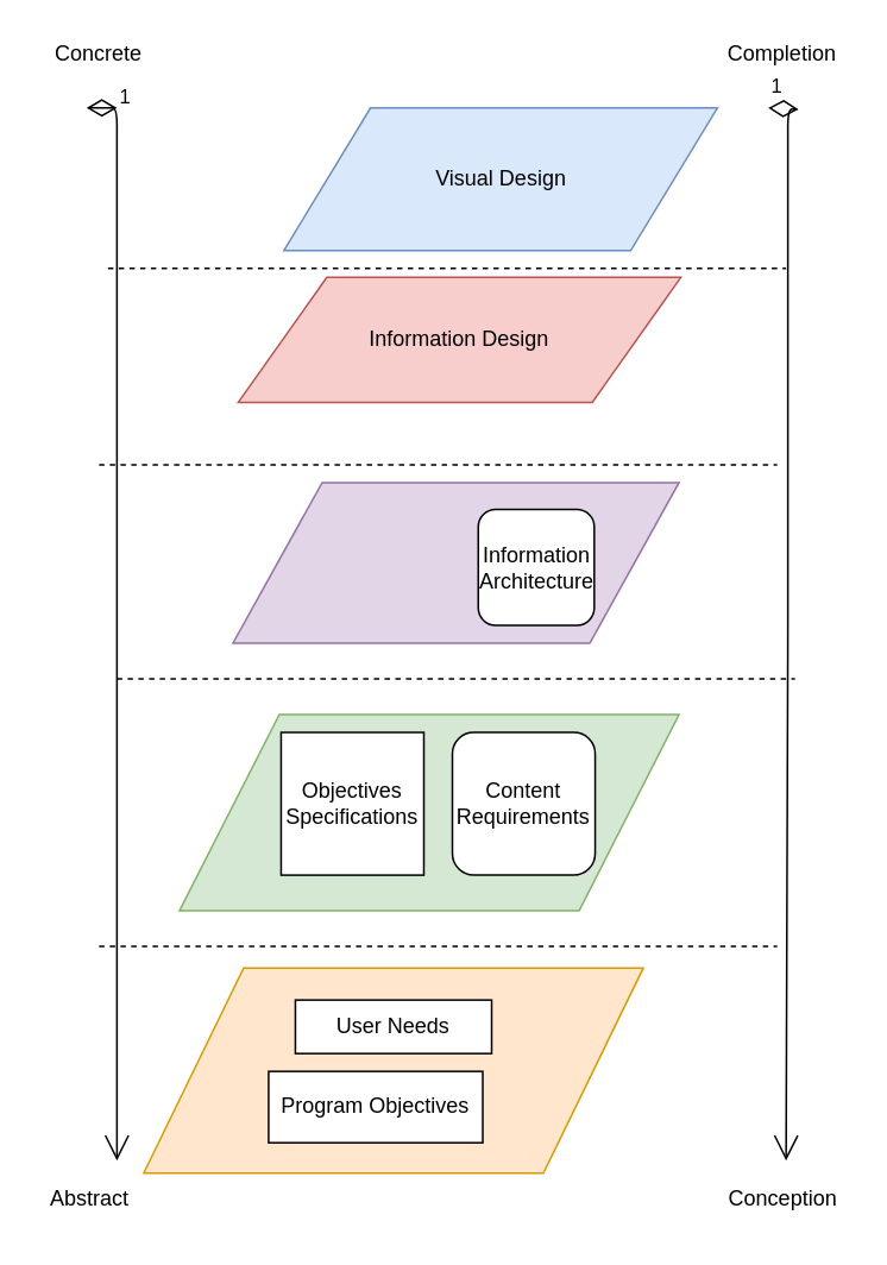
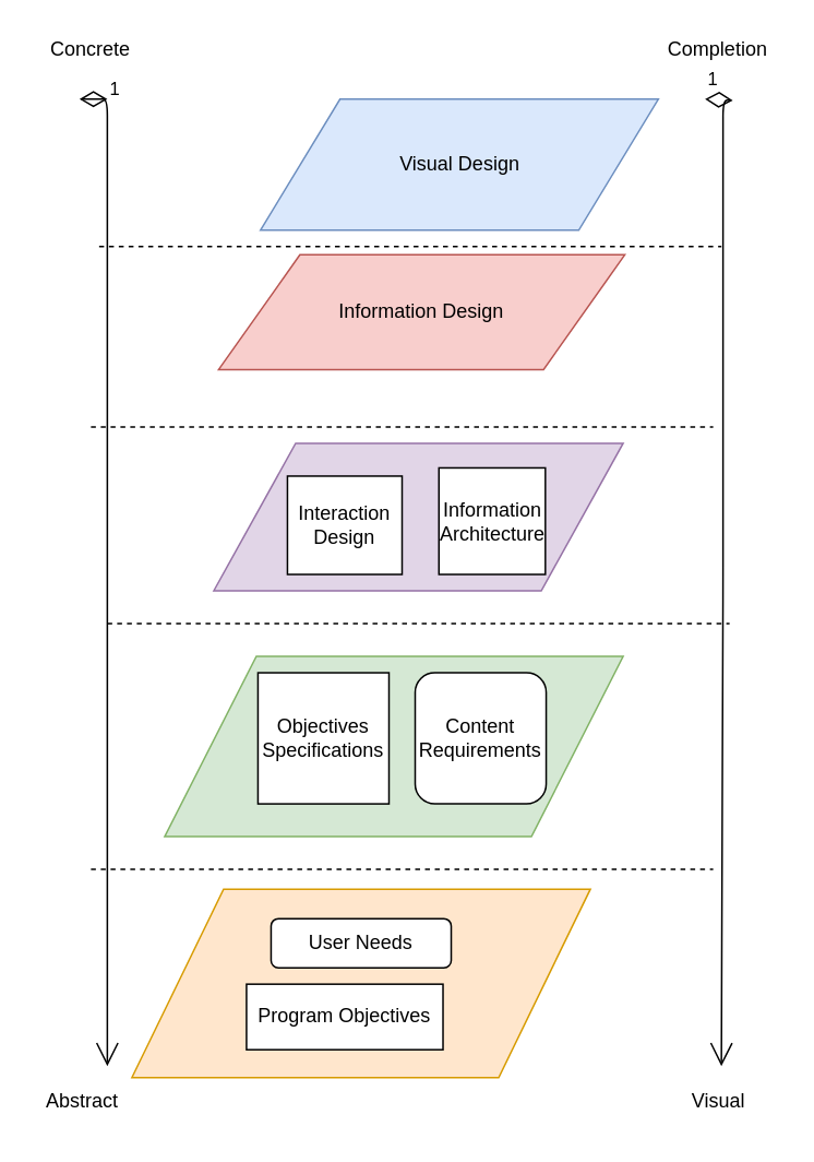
  <mxCell id="0" />
  <mxCell id="1" parent="0" />
  <mxCell id="2" value="Information Design" style="shape=parallelogram;perimeter=parallelogramPerimeter;whiteSpace=wrap;html=1;fillColor=#f8cecc;strokeColor=#b85450;" vertex="1" parent="1"><mxGeometry x="133" y="155" width="248" height="70" as="geometry" /></mxCell>
  <mxCell id="3" value="" style="shape=parallelogram;perimeter=parallelogramPerimeter;whiteSpace=wrap;html=1;fillColor=#e1d5e7;strokeColor=#9673a6;" vertex="1" parent="1"><mxGeometry x="130" y="270" width="250" height="90" as="geometry" /></mxCell>
  <mxCell id="4" value="" style="shape=parallelogram;perimeter=parallelogramPerimeter;whiteSpace=wrap;html=1;fillColor=#d5e8d4;strokeColor=#82b366;" vertex="1" parent="1"><mxGeometry x="100" y="400" width="280" height="110" as="geometry" /></mxCell>
  <mxCell id="5" value="" style="shape=parallelogram;perimeter=parallelogramPerimeter;whiteSpace=wrap;html=1;fillColor=#ffe6cc;strokeColor=#d79b00;" vertex="1" parent="1"><mxGeometry x="80" y="542" width="280" height="115" as="geometry" /></mxCell>
  <mxCell id="6" value="Visual Design" style="shape=parallelogram;perimeter=parallelogramPerimeter;whiteSpace=wrap;html=1;fontFamily=Helvetica;fillColor=#dae8fc;strokeColor=#6c8ebf;" vertex="1" parent="1"><mxGeometry x="158.5" y="60" width="243" height="80" as="geometry" /></mxCell>
- <mxCell id="8" value="Information Architecture" style="whiteSpace=wrap;html=1;aspect=fixed;fontFamily=Helvetica;rounded=1;" vertex="1" parent="1"><mxGeometry x="267.5" y="285" width="65" height="65" as="geometry" /></mxCell>
+ <mxCell id="7" value="Interaction&lt;br&gt;Design&lt;br&gt;" style="rounded=0;whiteSpace=wrap;html=1;fontFamily=Helvetica;" vertex="1" parent="1"><mxGeometry x="175" y="290" width="70" height="60" as="geometry" /></mxCell>
+ <mxCell id="8" value="Information Architecture" style="whiteSpace=wrap;html=1;aspect=fixed;fontFamily=Helvetica;" vertex="1" parent="1"><mxGeometry x="267.5" y="285" width="65" height="65" as="geometry" /></mxCell>
  <mxCell id="9" value="Objectives Specifications" style="whiteSpace=wrap;html=1;aspect=fixed;fontFamily=Helvetica;" vertex="1" parent="1"><mxGeometry x="157" y="410" width="80" height="80" as="geometry" /></mxCell>
  <mxCell id="10" value="Content Requirements" style="whiteSpace=wrap;html=1;aspect=fixed;fontFamily=Helvetica;rounded=1;" vertex="1" parent="1"><mxGeometry x="253" y="410" width="80" height="80" as="geometry" /></mxCell>
- <mxCell id="11" value="User Needs" style="rounded=0;whiteSpace=wrap;html=1;fontFamily=Helvetica;" vertex="1" parent="1"><mxGeometry x="165" y="560" width="110" height="30" as="geometry" /></mxCell>
+ <mxCell id="11" value="User Needs" style="whiteSpace=wrap;html=1;fontFamily=Helvetica;rounded=1;" vertex="1" parent="1"><mxGeometry x="165" y="560" width="110" height="30" as="geometry" /></mxCell>
  <mxCell id="12" value="Program Objectives" style="rounded=0;whiteSpace=wrap;html=1;fontFamily=Helvetica;" vertex="1" parent="1"><mxGeometry x="150" y="600" width="120" height="40" as="geometry" /></mxCell>
  <mxCell id="13" value="1" style="endArrow=open;html=1;endSize=12;startArrow=diamondThin;startSize=14;startFill=0;edgeStyle=orthogonalEdgeStyle;align=left;verticalAlign=bottom;fontFamily=Helvetica;" edge="1" parent="1"><mxGeometry x="-1" y="3" relative="1" as="geometry"><mxPoint x="65" y="60" as="sourcePoint" /><mxPoint x="65" y="650" as="targetPoint" /><Array as="points"><mxPoint x="55" y="60" /><mxPoint x="65" y="60" /></Array></mxGeometry></mxCell>
  <mxCell id="14" value="1" style="endArrow=open;html=1;endSize=12;startArrow=diamondThin;startSize=14;startFill=0;edgeStyle=orthogonalEdgeStyle;align=left;verticalAlign=bottom;fontFamily=Helvetica;" edge="1" parent="1"><mxGeometry x="-1" y="3" relative="1" as="geometry"><mxPoint x="430" y="60" as="sourcePoint" /><mxPoint x="440" y="650" as="targetPoint" /></mxGeometry></mxCell>
  <mxCell id="15" value="" style="endArrow=none;dashed=1;html=1;fontFamily=Helvetica;" edge="1" parent="1"><mxGeometry width="50" height="50" relative="1" as="geometry"><mxPoint x="60" y="150" as="sourcePoint" /><mxPoint x="440" y="150" as="targetPoint" /></mxGeometry></mxCell>
  <mxCell id="16" value="" style="endArrow=none;dashed=1;html=1;fontFamily=Helvetica;" edge="1" parent="1"><mxGeometry width="50" height="50" relative="1" as="geometry"><mxPoint x="55" y="260" as="sourcePoint" /><mxPoint x="435" y="260" as="targetPoint" /></mxGeometry></mxCell>
  <mxCell id="17" value="" style="endArrow=none;dashed=1;html=1;fontFamily=Helvetica;" edge="1" parent="1"><mxGeometry width="50" height="50" relative="1" as="geometry"><mxPoint x="65" y="380" as="sourcePoint" /><mxPoint x="445" y="380" as="targetPoint" /></mxGeometry></mxCell>
  <mxCell id="18" value="" style="endArrow=none;dashed=1;html=1;fontFamily=Helvetica;" edge="1" parent="1"><mxGeometry width="50" height="50" relative="1" as="geometry"><mxPoint x="55" y="530" as="sourcePoint" /><mxPoint x="435" y="530" as="targetPoint" /></mxGeometry></mxCell>
  <mxCell id="19" value="Abstract" style="text;html=1;strokeColor=none;fillColor=none;align=center;verticalAlign=middle;whiteSpace=wrap;rounded=0;fontFamily=Helvetica;" vertex="1" parent="1"><mxGeometry x="20" y="657" width="60" height="30" as="geometry" /></mxCell>
  <mxCell id="20" value="Concrete" style="text;html=1;strokeColor=none;fillColor=none;align=center;verticalAlign=middle;whiteSpace=wrap;rounded=0;fontFamily=Helvetica;" vertex="1" parent="1"><mxGeometry x="20" y="20" width="70" height="20" as="geometry" /></mxCell>
  <mxCell id="21" value="Completion" style="text;html=1;strokeColor=none;fillColor=none;align=center;verticalAlign=middle;whiteSpace=wrap;rounded=0;fontFamily=Helvetica;" vertex="1" parent="1"><mxGeometry x="403" y="20" width="70" height="20" as="geometry" /></mxCell>
- <mxCell id="22" value="Conception" style="text;html=1;strokeColor=none;fillColor=none;align=center;verticalAlign=middle;whiteSpace=wrap;rounded=0;fontFamily=Helvetica;" vertex="1" parent="1"><mxGeometry x="401.5" y="661" width="73" height="22" as="geometry" /></mxCell>
+ <mxCell id="22" value="Visual" style="text;html=1;strokeColor=none;fillColor=none;align=center;verticalAlign=middle;whiteSpace=wrap;rounded=0;fontFamily=Helvetica;" vertex="1" parent="1"><mxGeometry x="401.5" y="661" width="73" height="22" as="geometry" /></mxCell>
